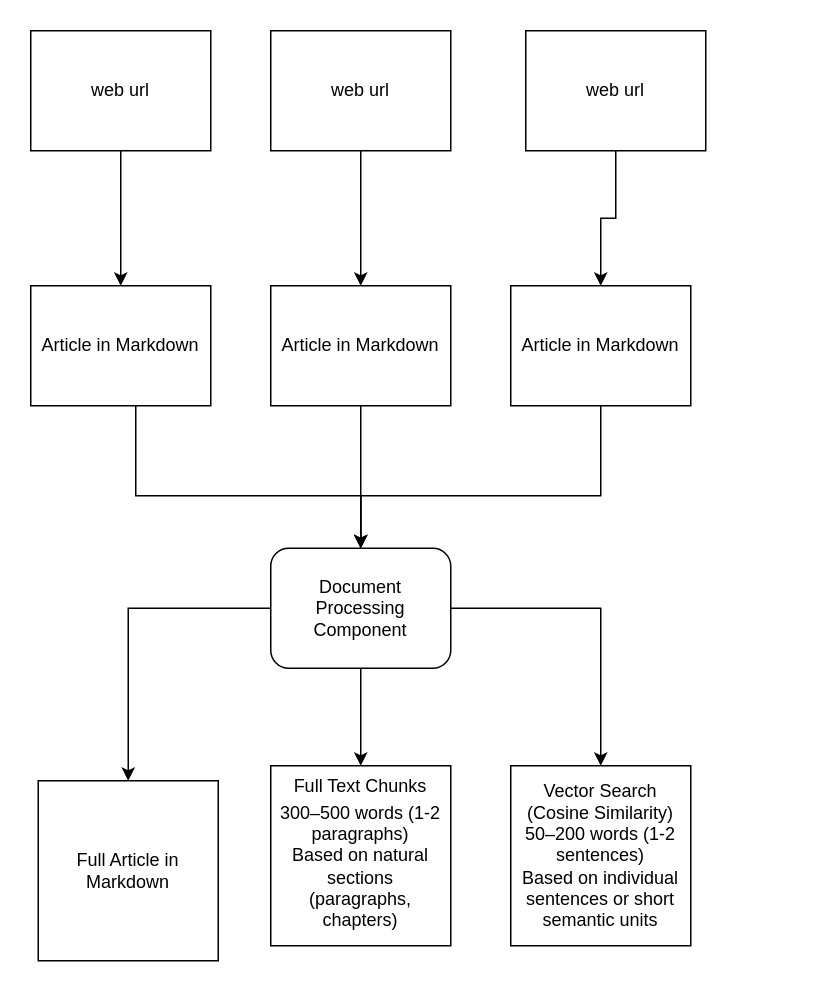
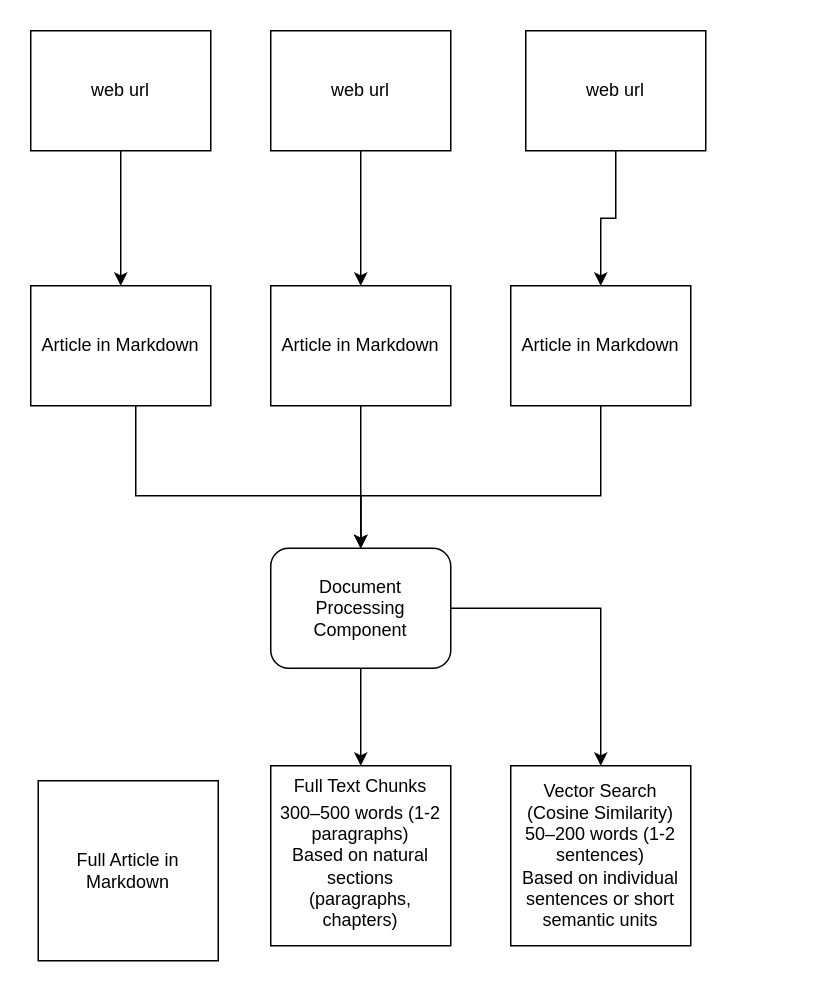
  <mxCell id="0" />
  <mxCell id="1" parent="0" />
  <mxCell id="2" style="edgeStyle=orthogonalEdgeStyle;rounded=0;orthogonalLoop=1;jettySize=auto;html=1;" parent="1" source="3" target="9" edge="1"><mxGeometry relative="1" as="geometry"><Array as="points"><mxPoint x="90" y="330" /><mxPoint x="240" y="330" /></Array></mxGeometry></mxCell>
  <mxCell id="3" value="Article in Markdown" style="rounded=0;whiteSpace=wrap;html=1;" parent="1" vertex="1"><mxGeometry x="20" y="190" width="120" height="80" as="geometry" /></mxCell>
  <mxCell id="4" style="edgeStyle=orthogonalEdgeStyle;rounded=0;orthogonalLoop=1;jettySize=auto;html=1;" parent="1" edge="1"><mxGeometry relative="1" as="geometry"><mxPoint x="520" y="70" as="sourcePoint" /></mxGeometry></mxCell>
  <mxCell id="5" style="edgeStyle=orthogonalEdgeStyle;rounded=0;orthogonalLoop=1;jettySize=auto;html=1;" parent="1" edge="1"><mxGeometry relative="1" as="geometry"><mxPoint x="520" y="70" as="sourcePoint" /></mxGeometry></mxCell>
- <mxCell id="6" style="edgeStyle=orthogonalEdgeStyle;rounded=0;orthogonalLoop=1;jettySize=auto;html=1;" edge="1" parent="1" source="9" target="14"><mxGeometry relative="1" as="geometry" /></mxCell>
  <mxCell id="7" style="edgeStyle=orthogonalEdgeStyle;rounded=0;orthogonalLoop=1;jettySize=auto;html=1;" edge="1" parent="1" source="9" target="15"><mxGeometry relative="1" as="geometry" /></mxCell>
  <mxCell id="8" style="edgeStyle=orthogonalEdgeStyle;rounded=0;orthogonalLoop=1;jettySize=auto;html=1;" edge="1" parent="1" source="9" target="22"><mxGeometry relative="1" as="geometry" /></mxCell>
  <mxCell id="9" value="Document&lt;div&gt;Processing Component&lt;/div&gt;" style="rounded=1;whiteSpace=wrap;html=1;" parent="1" vertex="1"><mxGeometry x="180" y="365" width="120" height="80" as="geometry" /></mxCell>
  <mxCell id="10" style="edgeStyle=orthogonalEdgeStyle;rounded=0;orthogonalLoop=1;jettySize=auto;html=1;" parent="1" source="11" target="9" edge="1"><mxGeometry relative="1" as="geometry" /></mxCell>
  <mxCell id="11" value="Article in Markdown" style="rounded=0;whiteSpace=wrap;html=1;" parent="1" vertex="1"><mxGeometry x="180" y="190" width="120" height="80" as="geometry" /></mxCell>
  <mxCell id="12" style="edgeStyle=orthogonalEdgeStyle;rounded=0;orthogonalLoop=1;jettySize=auto;html=1;" parent="1" source="13" target="9" edge="1"><mxGeometry relative="1" as="geometry"><Array as="points"><mxPoint x="400" y="330" /><mxPoint x="240" y="330" /></Array></mxGeometry></mxCell>
  <mxCell id="13" value="Article in Markdown" style="rounded=0;whiteSpace=wrap;html=1;" parent="1" vertex="1"><mxGeometry x="340" y="190" width="120" height="80" as="geometry" /></mxCell>
  <mxCell id="14" value="Full Article in Markdown" style="rounded=0;whiteSpace=wrap;html=1;" parent="1" vertex="1"><mxGeometry x="25" y="520" width="120" height="120" as="geometry" /></mxCell>
  <mxCell id="15" value="Full Text Chunks&lt;br&gt;&lt;table&gt;&lt;tbody&gt;&lt;tr&gt;&lt;td&gt;300–500 words (1-2 paragraphs)&lt;br&gt;Based on natural sections (paragraphs, chapters)&lt;br&gt;&lt;/td&gt;&lt;/tr&gt;&lt;/tbody&gt;&lt;/table&gt;" style="rounded=0;whiteSpace=wrap;html=1;" parent="1" vertex="1"><mxGeometry x="180" y="510" width="120" height="120" as="geometry" /></mxCell>
  <mxCell id="16" style="edgeStyle=orthogonalEdgeStyle;rounded=0;orthogonalLoop=1;jettySize=auto;html=1;" edge="1" parent="1" source="17" target="3"><mxGeometry relative="1" as="geometry" /></mxCell>
  <mxCell id="17" value="web url" style="rounded=0;whiteSpace=wrap;html=1;" vertex="1" parent="1"><mxGeometry x="20" y="20" width="120" height="80" as="geometry" /></mxCell>
  <mxCell id="18" style="edgeStyle=orthogonalEdgeStyle;rounded=0;orthogonalLoop=1;jettySize=auto;html=1;" edge="1" parent="1" source="19" target="11"><mxGeometry relative="1" as="geometry" /></mxCell>
  <mxCell id="19" value="web url" style="rounded=0;whiteSpace=wrap;html=1;" vertex="1" parent="1"><mxGeometry x="180" y="20" width="120" height="80" as="geometry" /></mxCell>
  <mxCell id="20" style="edgeStyle=orthogonalEdgeStyle;rounded=0;orthogonalLoop=1;jettySize=auto;html=1;" edge="1" parent="1" source="21" target="13"><mxGeometry relative="1" as="geometry" /></mxCell>
  <mxCell id="21" value="web url" style="rounded=0;whiteSpace=wrap;html=1;" vertex="1" parent="1"><mxGeometry x="350" y="20" width="120" height="80" as="geometry" /></mxCell>
  <mxCell id="22" value="Vector Search (Cosine Similarity)&lt;br&gt;&lt;div&gt;50–200 words (1-2 sentences)&lt;br&gt;&lt;/div&gt;&lt;div&gt;Based on individual sentences or short semantic units&lt;br&gt;&lt;/div&gt;" style="rounded=0;whiteSpace=wrap;html=1;" vertex="1" parent="1"><mxGeometry x="340" y="510" width="120" height="120" as="geometry" /></mxCell>
